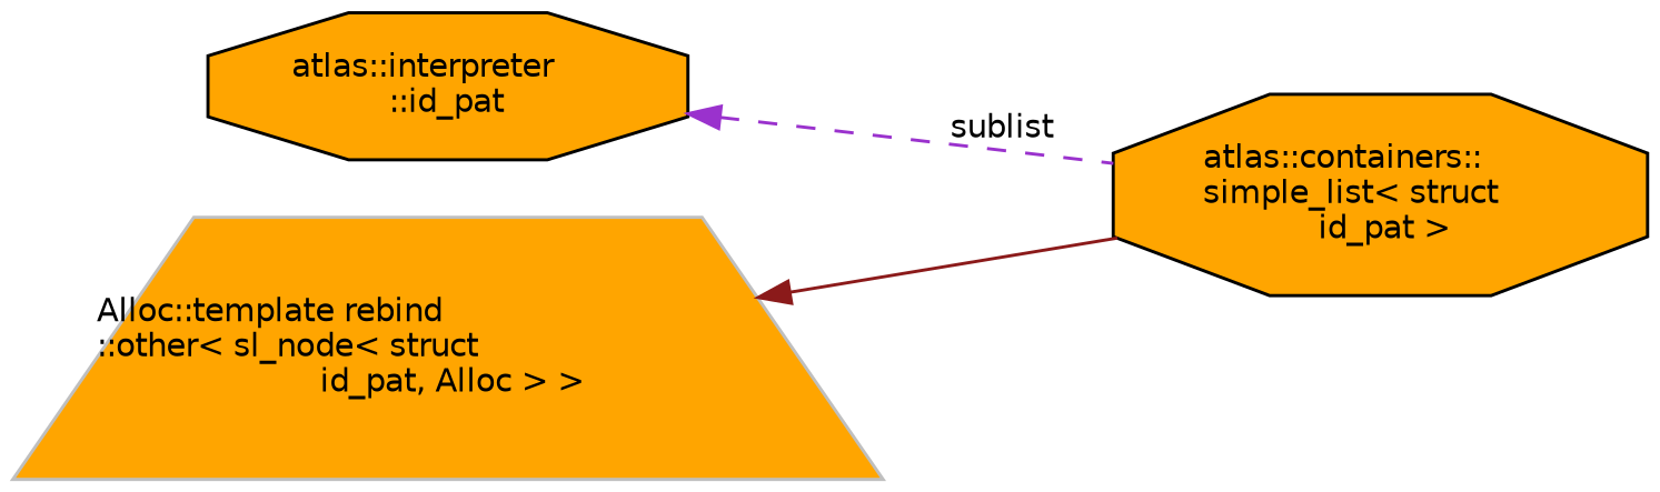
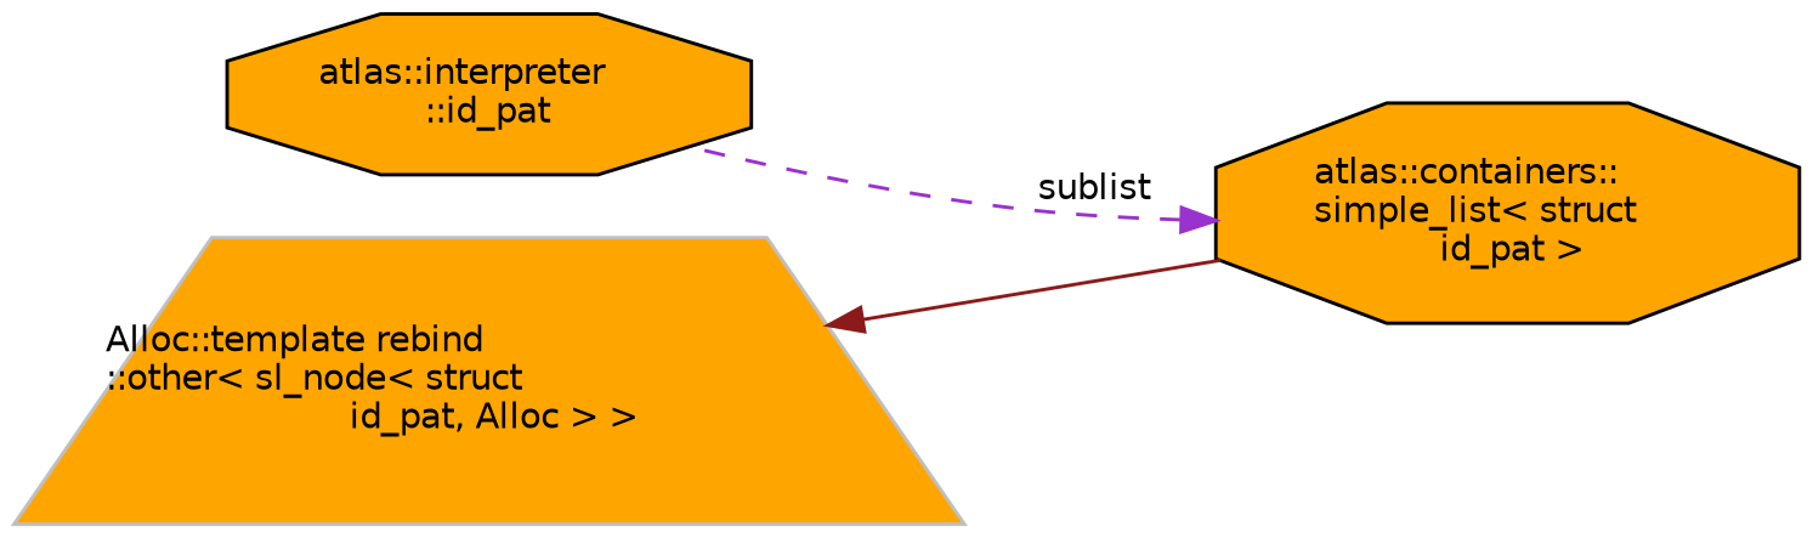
  digraph {
    rankdir=LR
    node [color=black fillcolor=orange fontname=Helvetica fontsize=10 shape=octagon style=filled]
    edge [dir=back fontname=Helvetica fontsize=10 labelfontname=Helvetica labelfontsize=10]
    n1 [fontcolor=black height=0.2 label="atlas::interpreter\l::id_pat" width=0.4]
    n2 [height=0.2 label="atlas::containers::\lsimple_list\< struct\l id_pat \>" width=0.4]
    n3 [color=grey75 height=0.2 label="Alloc::template rebind\l::other\< sl_node\< struct\l id_pat, Alloc \> \>" shape=trapezium width=0.4]
-   n1 -> n2 [color=darkorchid3 label=" sublist" style=dashed]
+   n2 -> n1 [color=darkorchid3 label=" sublist" style=dashed]
    n3 -> n2 [color=firebrick4 style=solid]
  }
